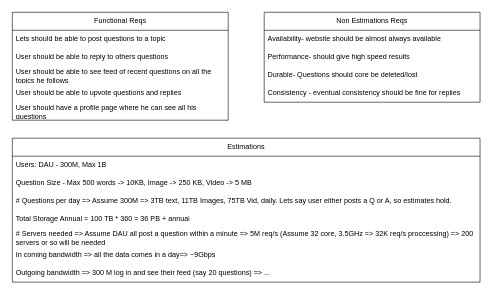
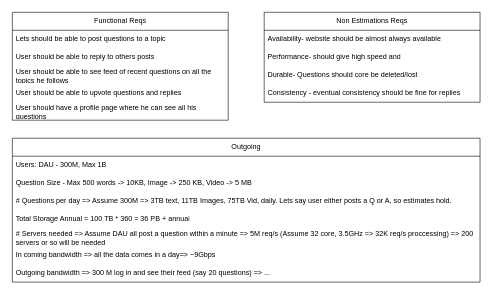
  <mxCell id="0" />
  <mxCell id="1" parent="0" />
  <mxCell id="2" value="Functional Reqs" style="swimlane;fontStyle=0;childLayout=stackLayout;horizontal=1;startSize=30;horizontalStack=0;resizeParent=1;resizeParentMax=0;resizeLast=0;collapsible=1;marginBottom=0;whiteSpace=wrap;html=1;" vertex="1" parent="1"><mxGeometry x="20" y="20" width="360" height="180" as="geometry" /></mxCell>
  <mxCell id="3" value="Lets should be able to post questions to a topic" style="text;strokeColor=none;fillColor=none;align=left;verticalAlign=middle;spacingLeft=4;spacingRight=4;overflow=hidden;points=[[0,0.5],[1,0.5]];portConstraint=eastwest;rotatable=0;whiteSpace=wrap;html=1;" vertex="1" parent="2"><mxGeometry y="30" width="360" height="30" as="geometry" /></mxCell>
- <mxCell id="4" value="User should be able to reply to others questions" style="text;strokeColor=none;fillColor=none;align=left;verticalAlign=middle;spacingLeft=4;spacingRight=4;overflow=hidden;points=[[0,0.5],[1,0.5]];portConstraint=eastwest;rotatable=0;whiteSpace=wrap;html=1;" vertex="1" parent="2"><mxGeometry y="60" width="360" height="30" as="geometry" /></mxCell>
+ <mxCell id="4" value="User should be able to reply to others posts" style="text;strokeColor=none;fillColor=none;align=left;verticalAlign=middle;spacingLeft=4;spacingRight=4;overflow=hidden;points=[[0,0.5],[1,0.5]];portConstraint=eastwest;rotatable=0;whiteSpace=wrap;html=1;" vertex="1" parent="2"><mxGeometry y="60" width="360" height="30" as="geometry" /></mxCell>
  <mxCell id="5" value="User should be able to see feed&amp;nbsp;&lt;span style=&quot;background-color: transparent; color: light-dark(rgb(0, 0, 0), rgb(255, 255, 255));&quot;&gt;of recent questions on all the topics he follows&lt;/span&gt;" style="text;strokeColor=none;fillColor=none;align=left;verticalAlign=middle;spacingLeft=4;spacingRight=4;overflow=hidden;points=[[0,0.5],[1,0.5]];portConstraint=eastwest;rotatable=0;whiteSpace=wrap;html=1;" vertex="1" parent="2"><mxGeometry y="90" width="360" height="30" as="geometry" /></mxCell>
  <mxCell id="6" value="User should be able to upvote questions and replies" style="text;strokeColor=none;fillColor=none;align=left;verticalAlign=middle;spacingLeft=4;spacingRight=4;overflow=hidden;points=[[0,0.5],[1,0.5]];portConstraint=eastwest;rotatable=0;whiteSpace=wrap;html=1;" vertex="1" parent="2"><mxGeometry y="120" width="360" height="30" as="geometry" /></mxCell>
  <mxCell id="7" value="User should have a profile page where he can see all his questions" style="text;strokeColor=none;fillColor=none;align=left;verticalAlign=middle;spacingLeft=4;spacingRight=4;overflow=hidden;points=[[0,0.5],[1,0.5]];portConstraint=eastwest;rotatable=0;whiteSpace=wrap;html=1;" vertex="1" parent="2"><mxGeometry y="150" width="360" height="30" as="geometry" /></mxCell>
  <mxCell id="8" value="Non Estimations Reqs" style="swimlane;fontStyle=0;childLayout=stackLayout;horizontal=1;startSize=30;horizontalStack=0;resizeParent=1;resizeParentMax=0;resizeLast=0;collapsible=1;marginBottom=0;whiteSpace=wrap;html=1;" vertex="1" parent="1"><mxGeometry x="440" y="20" width="360" height="150" as="geometry"><mxRectangle x="520" y="40" width="130" height="30" as="alternateBounds" /></mxGeometry></mxCell>
  <mxCell id="9" value="Availability- website should be almost always available" style="text;strokeColor=none;fillColor=none;align=left;verticalAlign=middle;spacingLeft=4;spacingRight=4;overflow=hidden;points=[[0,0.5],[1,0.5]];portConstraint=eastwest;rotatable=0;whiteSpace=wrap;html=1;" vertex="1" parent="8"><mxGeometry y="30" width="360" height="30" as="geometry" /></mxCell>
- <mxCell id="10" value="Performance- should give high speed results" style="text;strokeColor=none;fillColor=none;align=left;verticalAlign=middle;spacingLeft=4;spacingRight=4;overflow=hidden;points=[[0,0.5],[1,0.5]];portConstraint=eastwest;rotatable=0;whiteSpace=wrap;html=1;" vertex="1" parent="8"><mxGeometry y="60" width="360" height="30" as="geometry" /></mxCell>
+ <mxCell id="10" value="Performance- should give high speed and" style="text;strokeColor=none;fillColor=none;align=left;verticalAlign=middle;spacingLeft=4;spacingRight=4;overflow=hidden;points=[[0,0.5],[1,0.5]];portConstraint=eastwest;rotatable=0;whiteSpace=wrap;html=1;" vertex="1" parent="8"><mxGeometry y="60" width="360" height="30" as="geometry" /></mxCell>
  <mxCell id="11" value="Durable- Questions should core be deleted/lost" style="text;strokeColor=none;fillColor=none;align=left;verticalAlign=middle;spacingLeft=4;spacingRight=4;overflow=hidden;points=[[0,0.5],[1,0.5]];portConstraint=eastwest;rotatable=0;whiteSpace=wrap;html=1;" vertex="1" parent="8"><mxGeometry y="90" width="360" height="30" as="geometry" /></mxCell>
  <mxCell id="12" value="Consistency - eventual consistency should be fine for replies" style="text;strokeColor=none;fillColor=none;align=left;verticalAlign=middle;spacingLeft=4;spacingRight=4;overflow=hidden;points=[[0,0.5],[1,0.5]];portConstraint=eastwest;rotatable=0;whiteSpace=wrap;html=1;" vertex="1" parent="8"><mxGeometry y="120" width="360" height="30" as="geometry" /></mxCell>
- <mxCell id="13" value="Estimations" style="swimlane;fontStyle=0;childLayout=stackLayout;horizontal=1;startSize=30;horizontalStack=0;resizeParent=1;resizeParentMax=0;resizeLast=0;collapsible=1;marginBottom=0;whiteSpace=wrap;html=1;" vertex="1" parent="1"><mxGeometry x="20" y="230" width="780" height="240" as="geometry" /></mxCell>
+ <mxCell id="13" value="Outgoing" style="swimlane;fontStyle=0;childLayout=stackLayout;horizontal=1;startSize=30;horizontalStack=0;resizeParent=1;resizeParentMax=0;resizeLast=0;collapsible=1;marginBottom=0;whiteSpace=wrap;html=1;" vertex="1" parent="1"><mxGeometry x="20" y="230" width="780" height="240" as="geometry" /></mxCell>
  <mxCell id="14" value="Users: DAU - 300M, Max 1B" style="text;strokeColor=none;fillColor=none;align=left;verticalAlign=middle;spacingLeft=4;spacingRight=4;overflow=hidden;points=[[0,0.5],[1,0.5]];portConstraint=eastwest;rotatable=0;whiteSpace=wrap;html=1;" vertex="1" parent="13"><mxGeometry y="30" width="780" height="30" as="geometry" /></mxCell>
  <mxCell id="15" value="Question Size - Max 500 words -&amp;gt; 10KB, Image -&amp;gt; 250 KB, Video -&amp;gt; 5 MB" style="text;strokeColor=none;fillColor=none;align=left;verticalAlign=middle;spacingLeft=4;spacingRight=4;overflow=hidden;points=[[0,0.5],[1,0.5]];portConstraint=eastwest;rotatable=0;whiteSpace=wrap;html=1;" vertex="1" parent="13"><mxGeometry y="60" width="780" height="30" as="geometry" /></mxCell>
  <mxCell id="16" value="# Questions per day =&amp;gt; Assume 300M =&amp;gt; 3TB text, 11TB Images, 75TB Vid, daily. Lets say user either posts a Q or A, so estimates hold." style="text;strokeColor=none;fillColor=none;align=left;verticalAlign=middle;spacingLeft=4;spacingRight=4;overflow=hidden;points=[[0,0.5],[1,0.5]];portConstraint=eastwest;rotatable=0;whiteSpace=wrap;html=1;" vertex="1" parent="13"><mxGeometry y="90" width="780" height="30" as="geometry" /></mxCell>
  <mxCell id="17" value="Total Storage Annual = 100 TB * 360 = 36 PB + annual" style="text;strokeColor=none;fillColor=none;align=left;verticalAlign=middle;spacingLeft=4;spacingRight=4;overflow=hidden;points=[[0,0.5],[1,0.5]];portConstraint=eastwest;rotatable=0;whiteSpace=wrap;html=1;" vertex="1" parent="13"><mxGeometry y="120" width="780" height="30" as="geometry" /></mxCell>
  <mxCell id="18" value="# Servers needed =&amp;gt; Assume DAU all post a question within a minute =&amp;gt; 5M req/s (Assume 32 core, 3.5GHz =&amp;gt; 32K req/s proccessing) =&amp;gt; 200 servers or so will be needed" style="text;strokeColor=none;fillColor=none;align=left;verticalAlign=middle;spacingLeft=4;spacingRight=4;overflow=hidden;points=[[0,0.5],[1,0.5]];portConstraint=eastwest;rotatable=0;whiteSpace=wrap;html=1;" vertex="1" parent="13"><mxGeometry y="150" width="780" height="30" as="geometry" /></mxCell>
  <mxCell id="19" value="In coming bandwidth =&amp;gt; all the data comes in a day=&amp;gt; ~9Gbps" style="text;strokeColor=none;fillColor=none;align=left;verticalAlign=middle;spacingLeft=4;spacingRight=4;overflow=hidden;points=[[0,0.5],[1,0.5]];portConstraint=eastwest;rotatable=0;whiteSpace=wrap;html=1;" vertex="1" parent="13"><mxGeometry y="180" width="780" height="30" as="geometry" /></mxCell>
  <mxCell id="20" value="Outgoing bandwidth =&amp;gt; 300 M log in and see their feed (say 20 questions) =&amp;gt; ..." style="text;strokeColor=none;fillColor=none;align=left;verticalAlign=middle;spacingLeft=4;spacingRight=4;overflow=hidden;points=[[0,0.5],[1,0.5]];portConstraint=eastwest;rotatable=0;whiteSpace=wrap;html=1;" vertex="1" parent="13"><mxGeometry y="210" width="780" height="30" as="geometry" /></mxCell>
